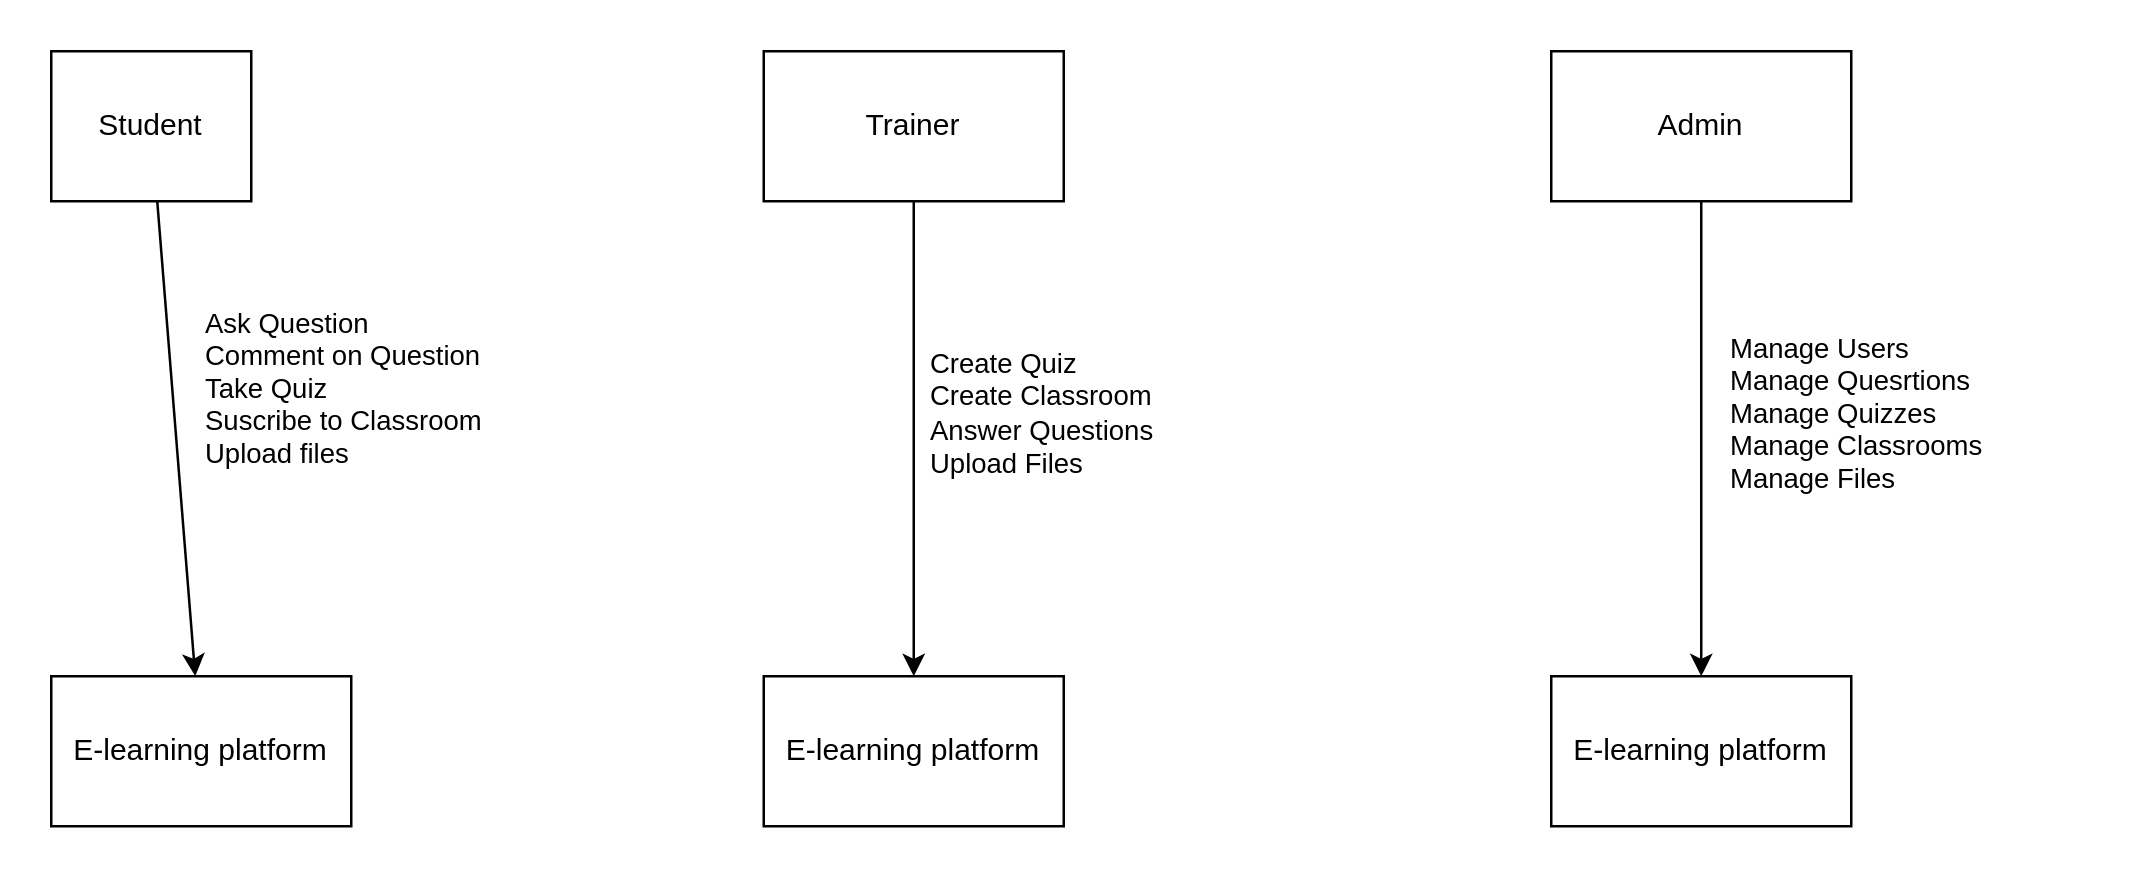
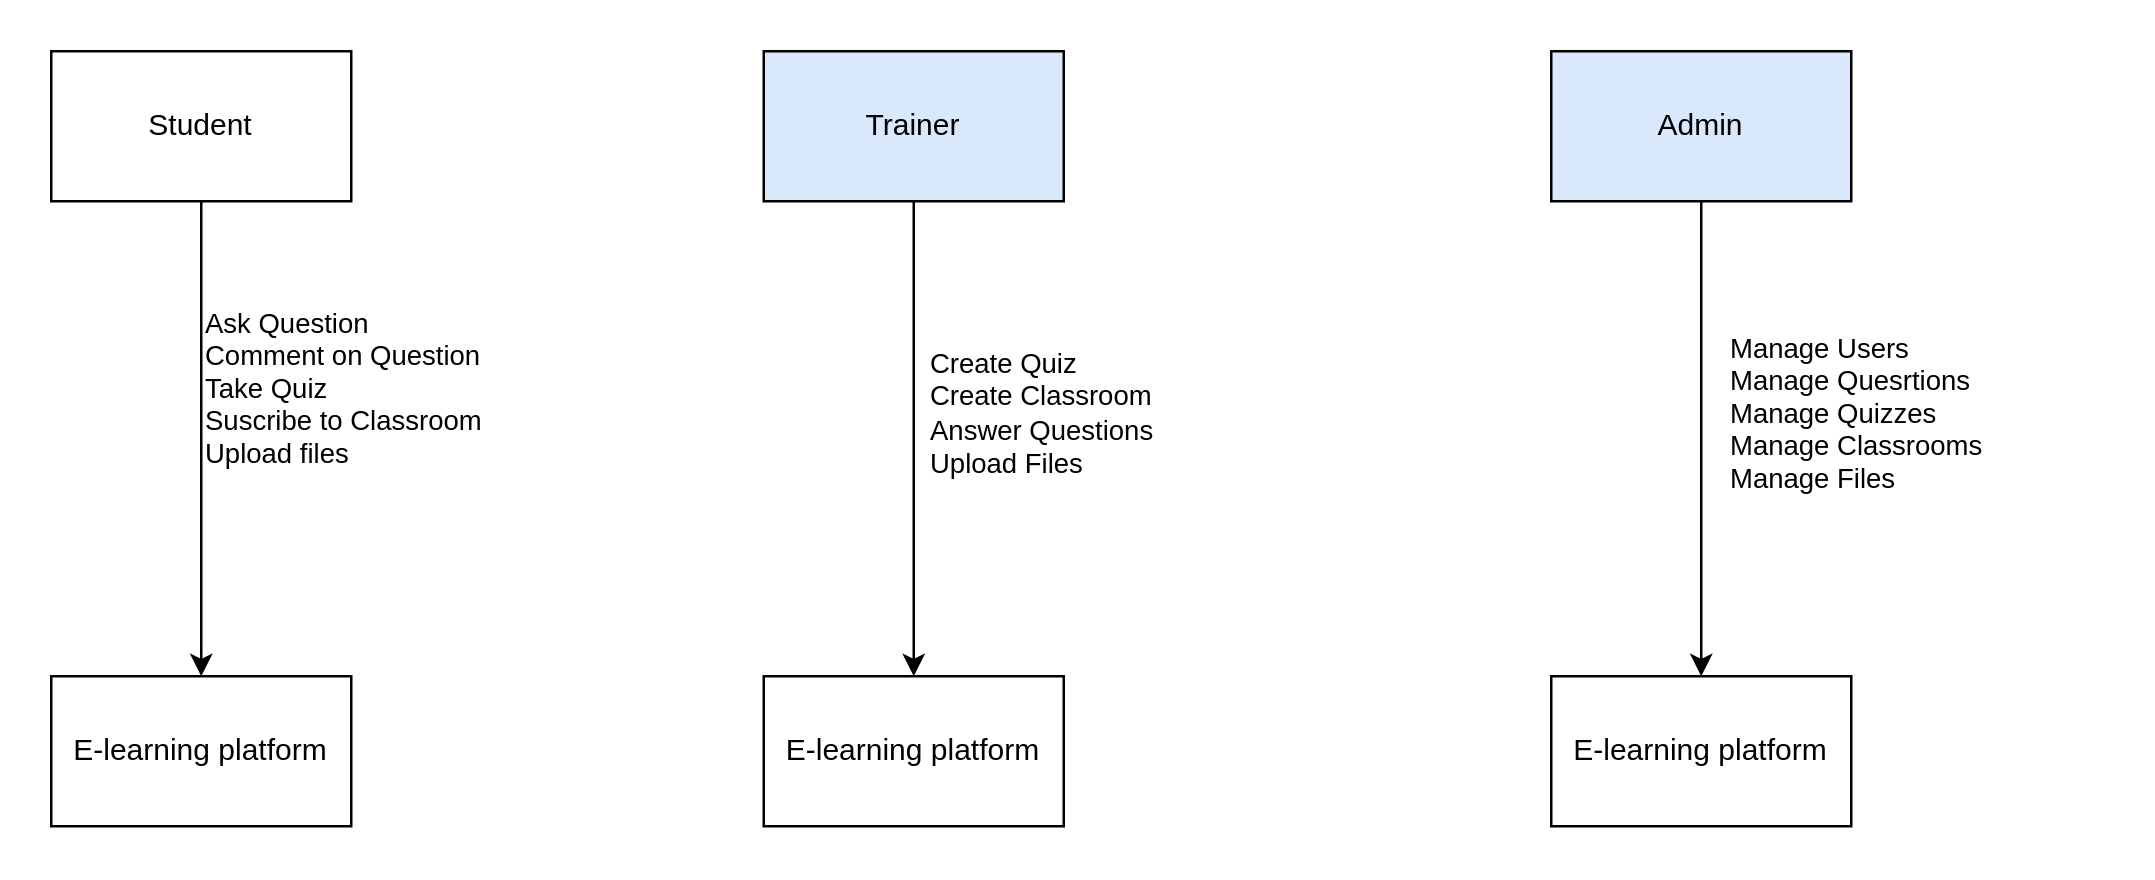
  <mxCell id="0" />
  <mxCell id="1" parent="0" />
  <mxCell id="2" value="" style="edgeStyle=none;html=1;" edge="1" parent="1" source="3" target="4"><mxGeometry relative="1" as="geometry" /></mxCell>
- <mxCell id="3" value="Student" style="rounded=0;whiteSpace=wrap;html=1;" vertex="1" parent="1"><mxGeometry x="20" y="20" width="80" height="60" as="geometry" /></mxCell>
+ <mxCell id="3" value="Student" style="rounded=0;whiteSpace=wrap;html=1;" vertex="1" parent="1"><mxGeometry x="20" y="20" width="120" height="60" as="geometry" /></mxCell>
  <mxCell id="4" value="E-learning platform" style="rounded=0;whiteSpace=wrap;html=1;" vertex="1" parent="1"><mxGeometry x="20" y="270" width="120" height="60" as="geometry" /></mxCell>
  <mxCell id="5" value="" style="edgeStyle=none;html=1;" edge="1" parent="1" source="6" target="7"><mxGeometry relative="1" as="geometry" /></mxCell>
- <mxCell id="6" value="Trainer" style="rounded=0;whiteSpace=wrap;html=1;" vertex="1" parent="1"><mxGeometry x="305" y="20" width="120" height="60" as="geometry" /></mxCell>
+ <mxCell id="6" value="Trainer" style="rounded=0;whiteSpace=wrap;html=1;fillColor=#dae8fc;" vertex="1" parent="1"><mxGeometry x="305" y="20" width="120" height="60" as="geometry" /></mxCell>
  <mxCell id="7" value="E-learning platform" style="rounded=0;whiteSpace=wrap;html=1;" vertex="1" parent="1"><mxGeometry x="305" y="270" width="120" height="60" as="geometry" /></mxCell>
  <mxCell id="8" value="" style="edgeStyle=none;html=1;" edge="1" parent="1" source="9" target="10"><mxGeometry relative="1" as="geometry" /></mxCell>
- <mxCell id="9" value="Admin" style="rounded=0;whiteSpace=wrap;html=1;" vertex="1" parent="1"><mxGeometry x="620" y="20" width="120" height="60" as="geometry" /></mxCell>
+ <mxCell id="9" value="Admin" style="rounded=0;whiteSpace=wrap;html=1;fillColor=#dae8fc;" vertex="1" parent="1"><mxGeometry x="620" y="20" width="120" height="60" as="geometry" /></mxCell>
  <mxCell id="10" value="E-learning platform" style="rounded=0;whiteSpace=wrap;html=1;" vertex="1" parent="1"><mxGeometry x="620" y="270" width="120" height="60" as="geometry" /></mxCell>
  <mxCell id="11" value="Ask Question&lt;br&gt;Comment on Question&lt;br&gt;Take Quiz&lt;br&gt;Suscribe to Classroom&lt;br&gt;Upload files" style="text;html=1;strokeColor=none;fillColor=none;align=left;verticalAlign=middle;whiteSpace=wrap;rounded=0;fontSize=11;" vertex="1" parent="1"><mxGeometry x="80" y="110" width="150" height="90" as="geometry" /></mxCell>
  <mxCell id="12" value="Create Quiz&lt;br&gt;Create Classroom&lt;br&gt;Answer Questions&lt;br&gt;Upload Files" style="text;html=1;strokeColor=none;fillColor=none;align=left;verticalAlign=middle;whiteSpace=wrap;rounded=0;fontSize=11;" vertex="1" parent="1"><mxGeometry x="370" y="120" width="150" height="90" as="geometry" /></mxCell>
  <mxCell id="13" value="Manage Users&lt;br&gt;Manage Quesrtions&lt;br&gt;Manage Quizzes&lt;br&gt;Manage Classrooms&lt;br&gt;Manage Files" style="text;html=1;strokeColor=none;fillColor=none;align=left;verticalAlign=middle;whiteSpace=wrap;rounded=0;fontSize=11;" vertex="1" parent="1"><mxGeometry x="690" y="120" width="150" height="90" as="geometry" /></mxCell>
